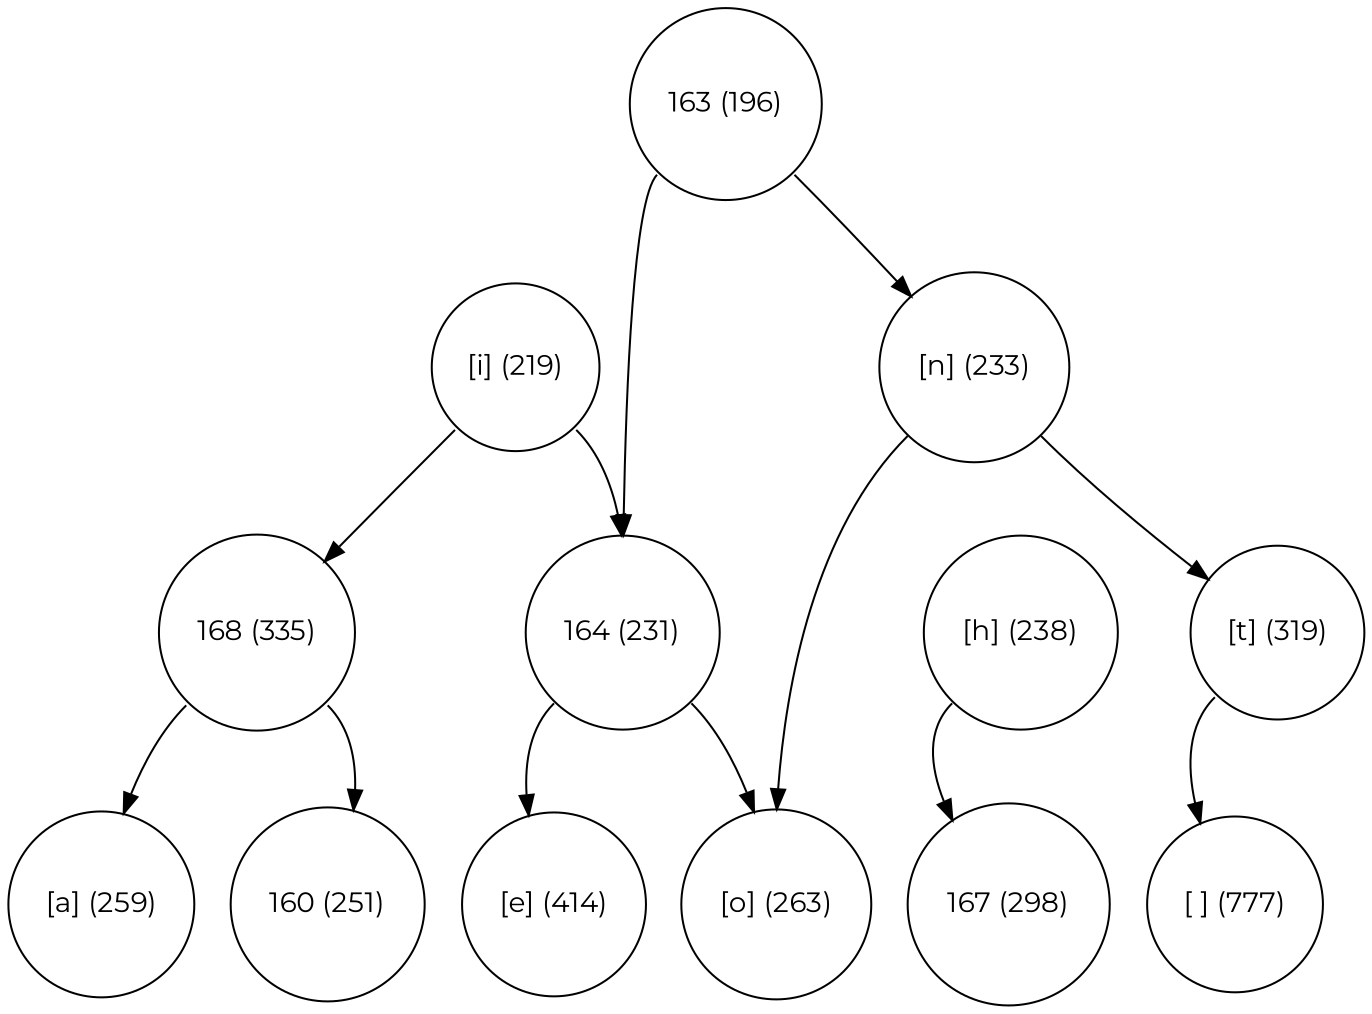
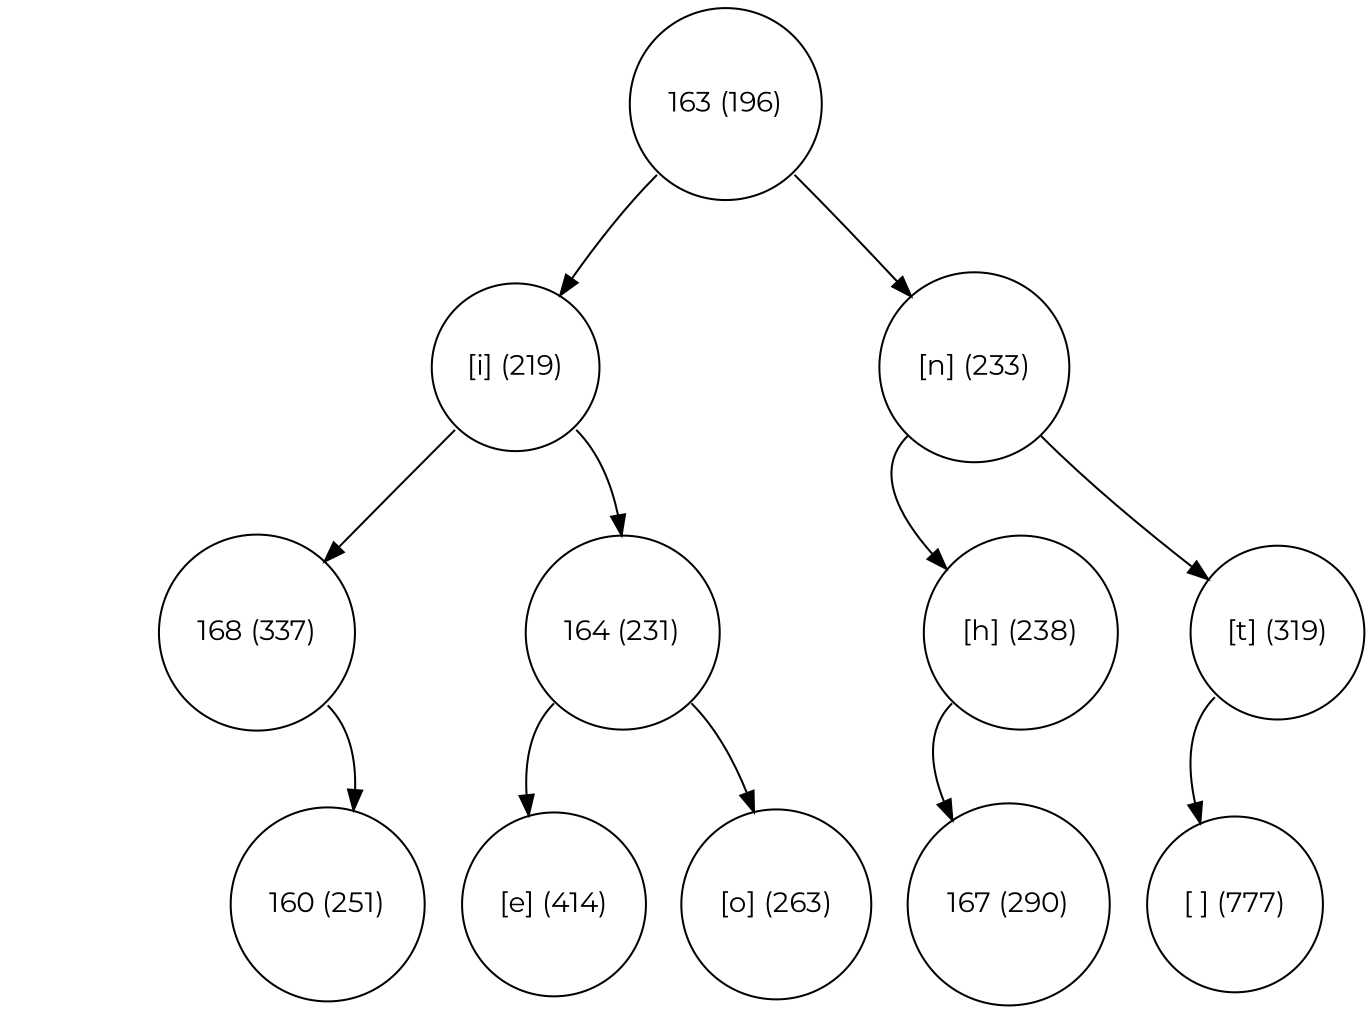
  digraph {
    fontname=Montserrat
    node [fontname=Montserrat shape=circle]
    edge [fontname=Montserrat tailport=sw]
    n1 [label="163 (196)" width=0.5]
    n2 [label="[i] (219)" width=0.5]
    n3 [label="[n] (233)" width=0.5]
-   n4 [label="168 (335)" width=0.5]
+   n4 [label="168 (337)" width=0.5]
    n5 [label="164 (231)" width=0.5]
    n6 [label="[h] (238)" width=0.5]
    n7 [label="[t] (319)" width=0.5]
-   n8 [label="[a] (259)" width=0.5]
    n9 [label="160 (251)" width=0.5]
    n10 [label="[e] (414)" width=0.5]
    n11 [label="[o] (263)" width=0.5]
-   n12 [label="167 (298)" width=0.5]
+   n12 [label="167 (290)" width=0.5]
    n13 [label="[ ] (777)" width=0.5]
-   n1 -> n5
+   n1 -> n2
    n1 -> n3 [tailport=se]
    n2 -> n4
    n2 -> n5 [tailport=se]
-   n3 -> n11
+   n3 -> n6
    n3 -> n7 [tailport=se]
-   n4 -> n8
    n4 -> n9 [tailport=se]
    n5 -> n10
    n5 -> n11 [tailport=se]
    n6 -> n12
    n7 -> n13
  }
